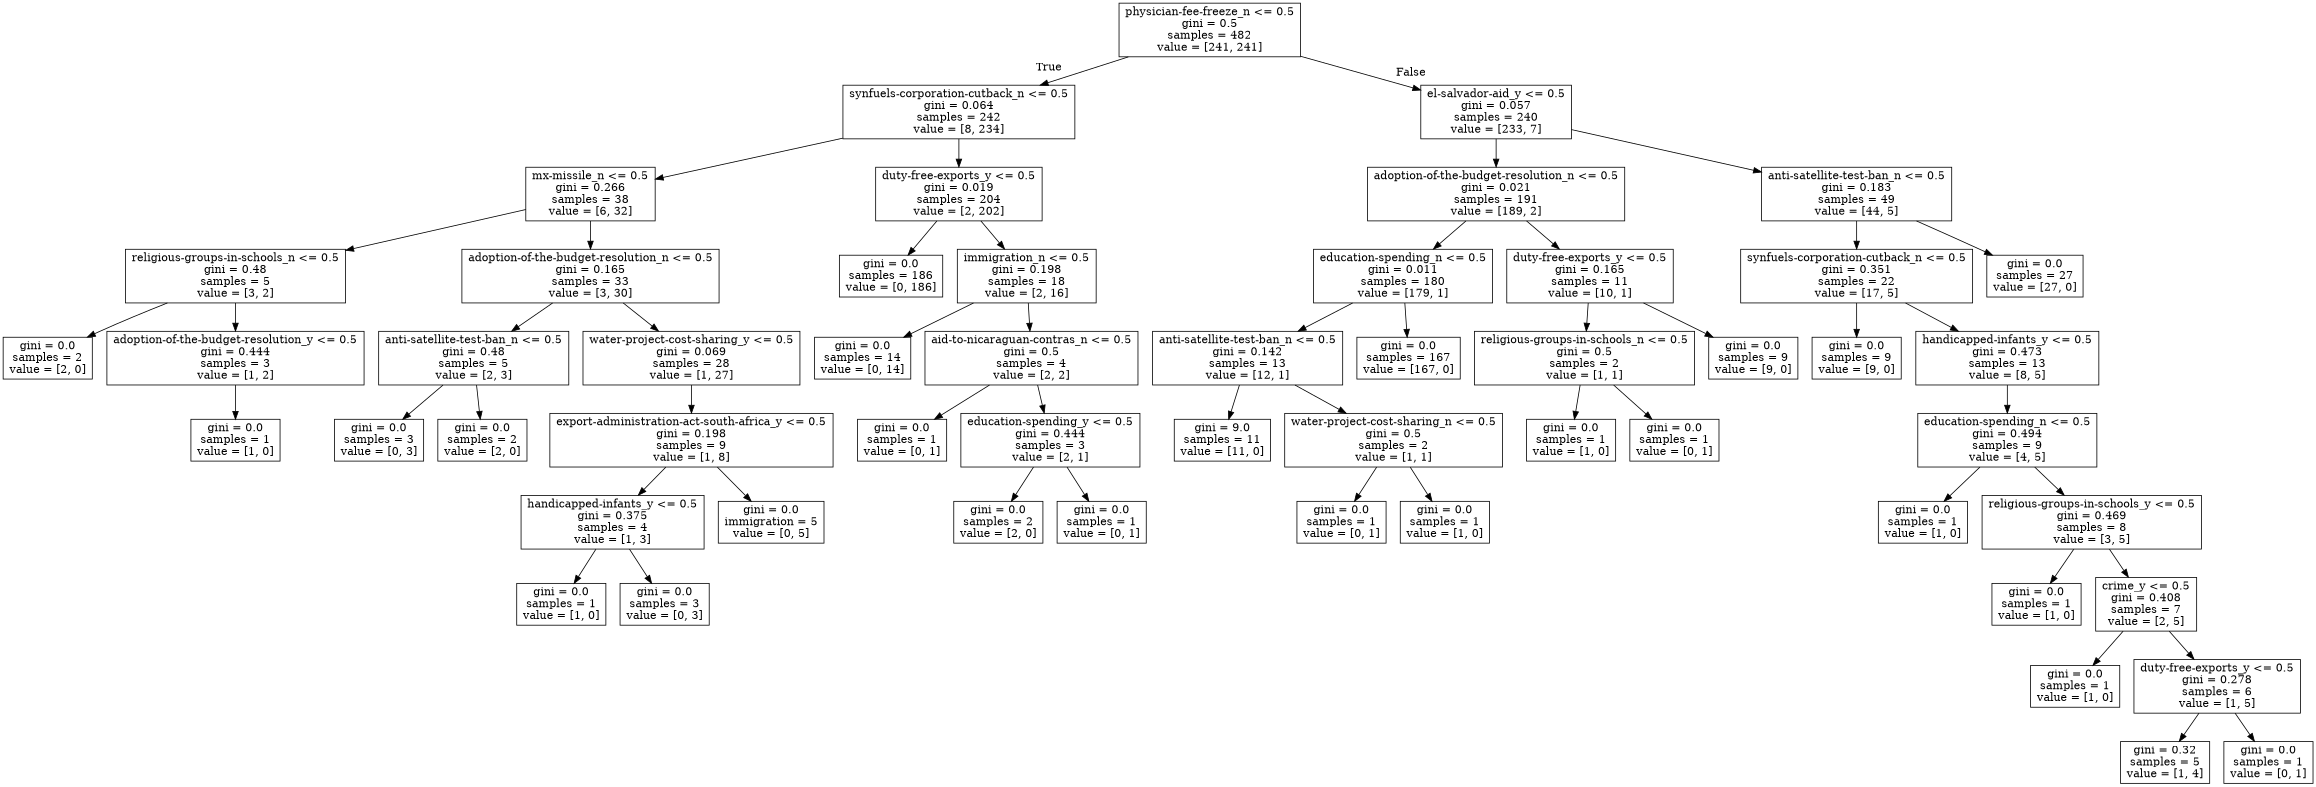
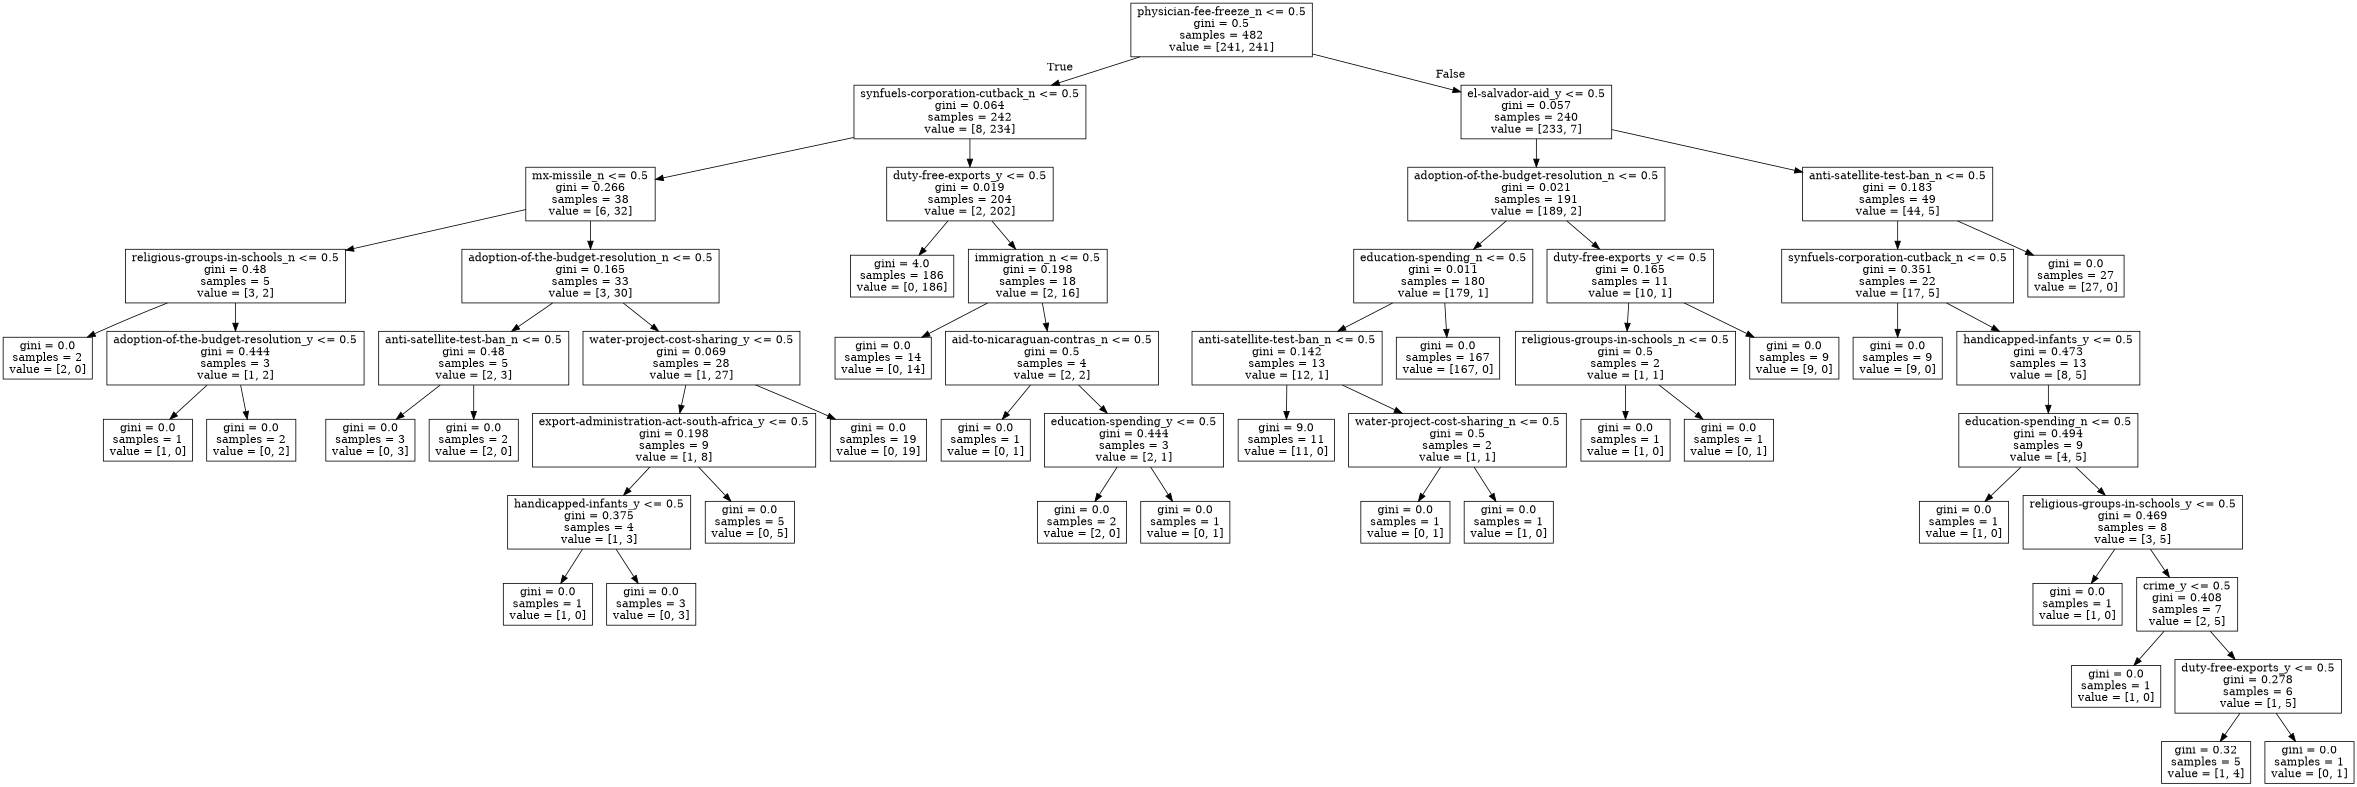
  digraph {
    node [shape=box]
    n1 [label="physician-fee-freeze_n <= 0.5\ngini = 0.5\nsamples = 482\nvalue = [241, 241]"]
    n2 [label="synfuels-corporation-cutback_n <= 0.5\ngini = 0.064\nsamples = 242\nvalue = [8, 234]"]
    n3 [label="el-salvador-aid_y <= 0.5\ngini = 0.057\nsamples = 240\nvalue = [233, 7]"]
    n4 [label="mx-missile_n <= 0.5\ngini = 0.266\nsamples = 38\nvalue = [6, 32]"]
    n5 [label="duty-free-exports_y <= 0.5\ngini = 0.019\nsamples = 204\nvalue = [2, 202]"]
    n6 [label="adoption-of-the-budget-resolution_n <= 0.5\ngini = 0.021\nsamples = 191\nvalue = [189, 2]"]
    n7 [label="anti-satellite-test-ban_n <= 0.5\ngini = 0.183\nsamples = 49\nvalue = [44, 5]"]
    n8 [label="religious-groups-in-schools_n <= 0.5\ngini = 0.48\nsamples = 5\nvalue = [3, 2]"]
    n9 [label="adoption-of-the-budget-resolution_n <= 0.5\ngini = 0.165\nsamples = 33\nvalue = [3, 30]"]
-   n10 [label="gini = 0.0\nsamples = 186\nvalue = [0, 186]"]
+   n10 [label="gini = 4.0\nsamples = 186\nvalue = [0, 186]"]
    n11 [label="immigration_n <= 0.5\ngini = 0.198\nsamples = 18\nvalue = [2, 16]"]
    n12 [label="gini = 0.0\nsamples = 2\nvalue = [2, 0]"]
    n13 [label="adoption-of-the-budget-resolution_y <= 0.5\ngini = 0.444\nsamples = 3\nvalue = [1, 2]"]
    n14 [label="anti-satellite-test-ban_n <= 0.5\ngini = 0.48\nsamples = 5\nvalue = [2, 3]"]
    n15 [label="water-project-cost-sharing_y <= 0.5\ngini = 0.069\nsamples = 28\nvalue = [1, 27]"]
    n16 [label="gini = 0.0\nsamples = 1\nvalue = [1, 0]"]
+   n17 [label="gini = 0.0\nsamples = 2\nvalue = [0, 2]"]
    n18 [label="gini = 0.0\nsamples = 3\nvalue = [0, 3]"]
    n19 [label="gini = 0.0\nsamples = 2\nvalue = [2, 0]"]
    n20 [label="export-administration-act-south-africa_y <= 0.5\ngini = 0.198\nsamples = 9\nvalue = [1, 8]"]
+   n21 [label="gini = 0.0\nsamples = 19\nvalue = [0, 19]"]
    n22 [label="handicapped-infants_y <= 0.5\ngini = 0.375\nsamples = 4\nvalue = [1, 3]"]
-   n23 [label="gini = 0.0\nimmigration = 5\nvalue = [0, 5]"]
+   n23 [label="gini = 0.0\nsamples = 5\nvalue = [0, 5]"]
    n24 [label="gini = 0.0\nsamples = 1\nvalue = [1, 0]"]
    n25 [label="gini = 0.0\nsamples = 3\nvalue = [0, 3]"]
    n26 [label="gini = 0.0\nsamples = 14\nvalue = [0, 14]"]
    n27 [label="aid-to-nicaraguan-contras_n <= 0.5\ngini = 0.5\nsamples = 4\nvalue = [2, 2]"]
    n28 [label="gini = 0.0\nsamples = 1\nvalue = [0, 1]"]
    n29 [label="education-spending_y <= 0.5\ngini = 0.444\nsamples = 3\nvalue = [2, 1]"]
    n30 [label="gini = 0.0\nsamples = 2\nvalue = [2, 0]"]
    n31 [label="gini = 0.0\nsamples = 1\nvalue = [0, 1]"]
    n32 [label="education-spending_n <= 0.5\ngini = 0.011\nsamples = 180\nvalue = [179, 1]"]
    n33 [label="duty-free-exports_y <= 0.5\ngini = 0.165\nsamples = 11\nvalue = [10, 1]"]
    n34 [label="synfuels-corporation-cutback_n <= 0.5\ngini = 0.351\nsamples = 22\nvalue = [17, 5]"]
    n35 [label="gini = 0.0\nsamples = 27\nvalue = [27, 0]"]
    n36 [label="anti-satellite-test-ban_n <= 0.5\ngini = 0.142\nsamples = 13\nvalue = [12, 1]"]
    n37 [label="gini = 0.0\nsamples = 167\nvalue = [167, 0]"]
    n38 [label="religious-groups-in-schools_n <= 0.5\ngini = 0.5\nsamples = 2\nvalue = [1, 1]"]
    n39 [label="gini = 0.0\nsamples = 9\nvalue = [9, 0]"]
    n40 [label="gini = 9.0\nsamples = 11\nvalue = [11, 0]"]
    n41 [label="water-project-cost-sharing_n <= 0.5\ngini = 0.5\nsamples = 2\nvalue = [1, 1]"]
    n42 [label="gini = 0.0\nsamples = 1\nvalue = [0, 1]"]
    n43 [label="gini = 0.0\nsamples = 1\nvalue = [1, 0]"]
    n44 [label="gini = 0.0\nsamples = 1\nvalue = [1, 0]"]
    n45 [label="gini = 0.0\nsamples = 1\nvalue = [0, 1]"]
    n46 [label="gini = 0.0\nsamples = 9\nvalue = [9, 0]"]
    n47 [label="handicapped-infants_y <= 0.5\ngini = 0.473\nsamples = 13\nvalue = [8, 5]"]
    n48 [label="education-spending_n <= 0.5\ngini = 0.494\nsamples = 9\nvalue = [4, 5]"]
    n49 [label="gini = 0.0\nsamples = 1\nvalue = [1, 0]"]
    n50 [label="religious-groups-in-schools_y <= 0.5\ngini = 0.469\nsamples = 8\nvalue = [3, 5]"]
    n51 [label="gini = 0.0\nsamples = 1\nvalue = [1, 0]"]
    n52 [label="crime_y <= 0.5\ngini = 0.408\nsamples = 7\nvalue = [2, 5]"]
    n53 [label="gini = 0.0\nsamples = 1\nvalue = [1, 0]"]
    n54 [label="duty-free-exports_y <= 0.5\ngini = 0.278\nsamples = 6\nvalue = [1, 5]"]
    n55 [label="gini = 0.32\nsamples = 5\nvalue = [1, 4]"]
    n56 [label="gini = 0.0\nsamples = 1\nvalue = [0, 1]"]
    n1 -> n2 [headlabel=True labelangle=45 labeldistance=2.5]
    n1 -> n3 [headlabel=False labelangle=-45 labeldistance=2.5]
    n2 -> n4
    n2 -> n5
    n3 -> n6
    n3 -> n7
    n4 -> n8
    n4 -> n9
    n5 -> n10
    n5 -> n11
    n6 -> n32
    n6 -> n33
    n7 -> n34
    n7 -> n35
    n8 -> n12
    n8 -> n13
    n9 -> n14
    n9 -> n15
    n11 -> n26
    n11 -> n27
    n13 -> n16
+   n13 -> n17
    n14 -> n18
    n14 -> n19
    n15 -> n20
+   n15 -> n21
    n20 -> n22
    n20 -> n23
    n22 -> n24
    n22 -> n25
    n27 -> n28
    n27 -> n29
    n29 -> n30
    n29 -> n31
    n32 -> n36
    n32 -> n37
    n33 -> n38
    n33 -> n39
    n34 -> n46
    n34 -> n47
    n36 -> n40
    n36 -> n41
    n38 -> n44
    n38 -> n45
    n41 -> n42
    n41 -> n43
    n47 -> n48
    n48 -> n49
    n48 -> n50
    n50 -> n51
    n50 -> n52
    n52 -> n53
    n52 -> n54
    n54 -> n55
    n54 -> n56
  }
